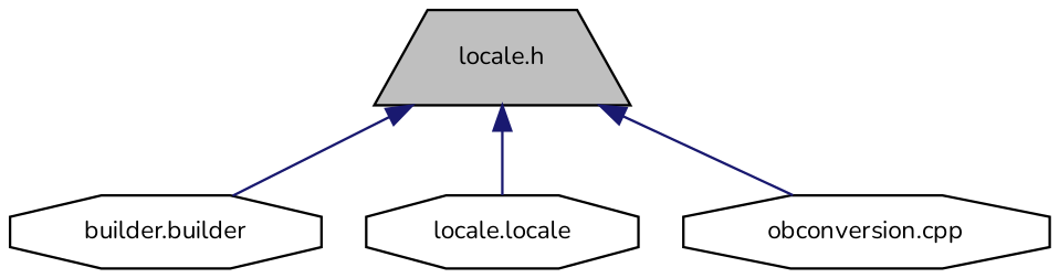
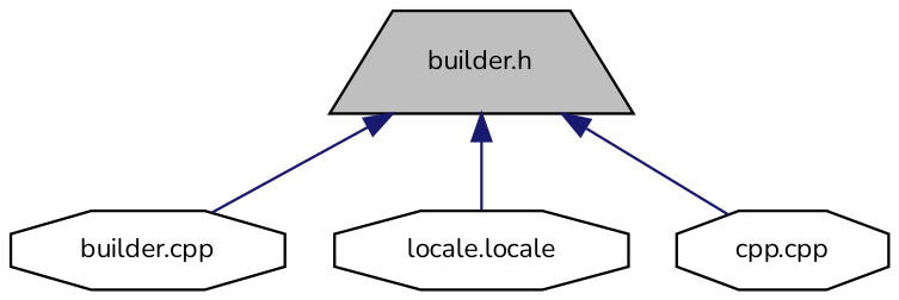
  digraph {
    fontname=Nunito
    node [color=black fillcolor=white fontname=Nunito fontsize=10 shape=octagon style=filled]
    edge [color=midnightblue dir=back fontname=Nunito fontsize=10 labelfontname=FreeSans labelfontsize=10 style=solid]
-   n1 [fillcolor=grey75 fontcolor=black height=0.2 label="locale.h" shape=trapezium width=0.4]
-   n2 [height=0.2 label="builder.builder" width=0.4]
+   n1 [fillcolor=grey75 fontcolor=black height=0.2 label="builder.h" shape=trapezium width=0.4]
+   n2 [height=0.2 label="builder.cpp" width=0.4]
    n3 [height=0.2 label="locale.locale" width=0.4]
-   n4 [height=0.2 label="obconversion.cpp" width=0.4]
+   n4 [height=0.2 label="cpp.cpp" width=0.4]
    n1 -> n2
    n1 -> n3
    n1 -> n4
  }
